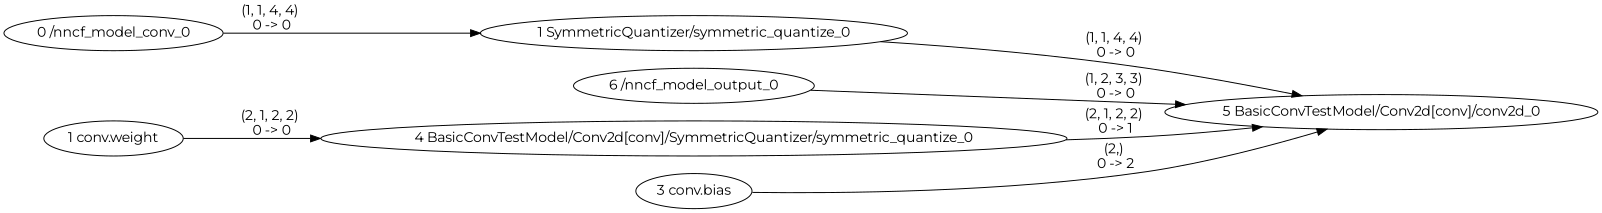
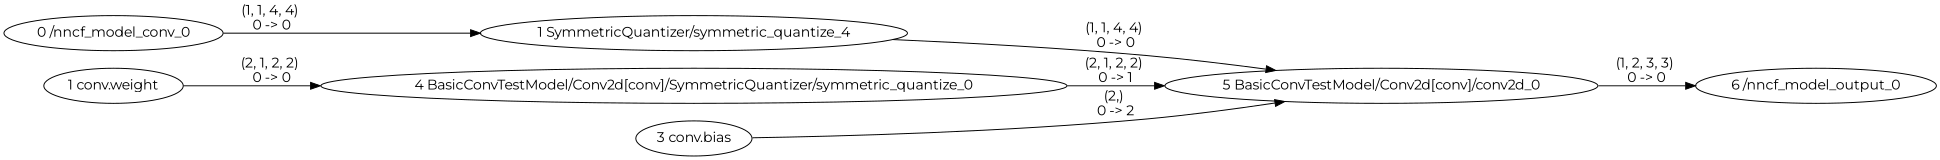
  strict digraph {
    fontname=Montserrat
    rankdir=LR
    node [fontname=Montserrat]
    edge [fontname=Montserrat style=solid]
    n1 [label="0 /nncf_model_conv_0"]
-   "1 SymmetricQuantizer/symmetric_quantize_0"
+   "1 SymmetricQuantizer/symmetric_quantize_0" [label="1 SymmetricQuantizer/symmetric_quantize_4"]
    "5 BasicConvTestModel/Conv2d[conv]/conv2d_0"
    "6 /nncf_model_output_0"
    n5 [label="1 conv.weight"]
    "4 BasicConvTestModel/Conv2d[conv]/SymmetricQuantizer/symmetric_quantize_0"
    "3 conv.bias"
    n1 -> "1 SymmetricQuantizer/symmetric_quantize_0" [label="(1, 1, 4, 4) \n0 -> 0"]
    "1 SymmetricQuantizer/symmetric_quantize_0" -> "5 BasicConvTestModel/Conv2d[conv]/conv2d_0" [label="(1, 1, 4, 4) \n0 -> 0"]
-   "6 /nncf_model_output_0" -> "5 BasicConvTestModel/Conv2d[conv]/conv2d_0" [label="(1, 2, 3, 3) \n0 -> 0"]
+   "5 BasicConvTestModel/Conv2d[conv]/conv2d_0" -> "6 /nncf_model_output_0" [label="(1, 2, 3, 3) \n0 -> 0"]
    n5 -> "4 BasicConvTestModel/Conv2d[conv]/SymmetricQuantizer/symmetric_quantize_0" [label="(2, 1, 2, 2) \n0 -> 0"]
    "4 BasicConvTestModel/Conv2d[conv]/SymmetricQuantizer/symmetric_quantize_0" -> "5 BasicConvTestModel/Conv2d[conv]/conv2d_0" [label="(2, 1, 2, 2) \n0 -> 1"]
    "3 conv.bias" -> "5 BasicConvTestModel/Conv2d[conv]/conv2d_0" [label="(2,) \n0 -> 2"]
  }
